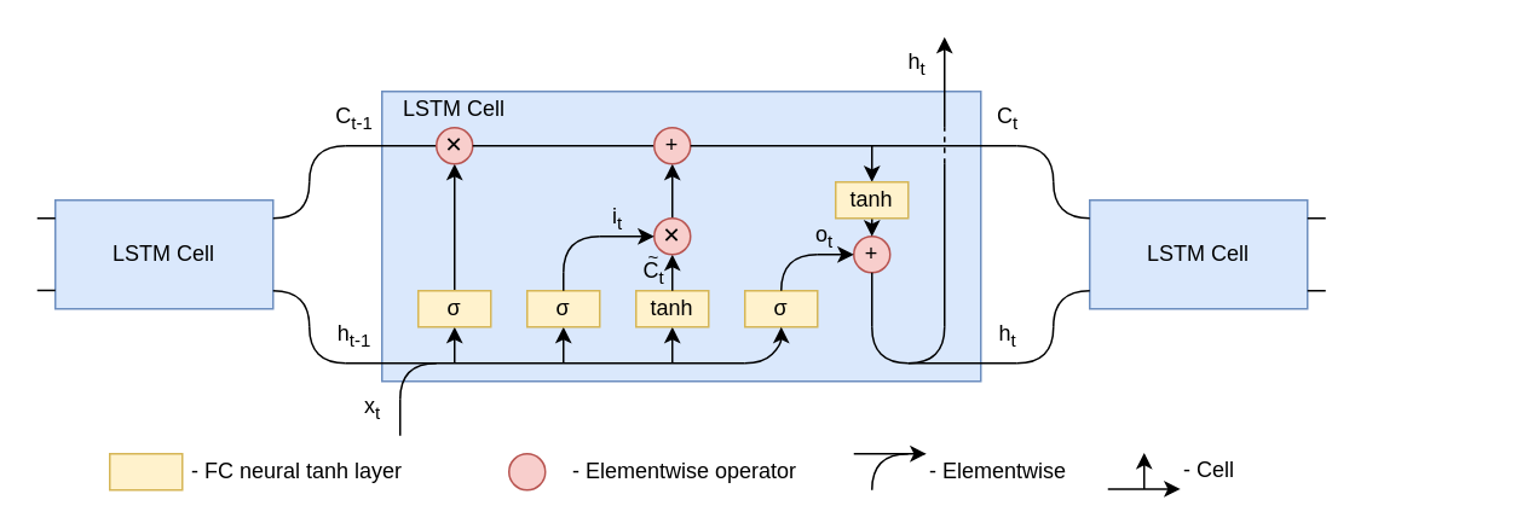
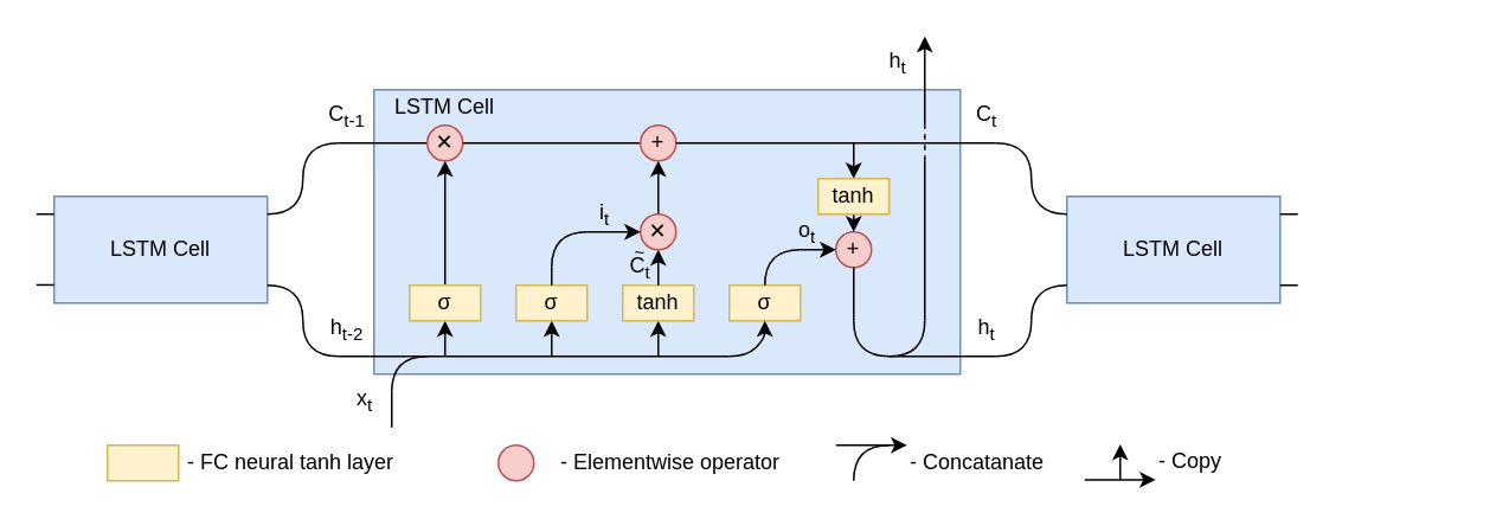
  <mxCell id="0" />
  <mxCell id="1" parent="0" />
  <mxCell id="2" value="" style="rounded=0;whiteSpace=wrap;html=1;fillColor=#dae8fc;strokeColor=#6c8ebf;" vertex="1" parent="1"><mxGeometry x="210" y="50" width="330" height="160" as="geometry" /></mxCell>
  <mxCell id="3" value="" style="endArrow=none;html=1;rounded=0;" edge="1" parent="1"><mxGeometry width="50" height="50" relative="1" as="geometry"><mxPoint x="190" y="200" as="sourcePoint" /><mxPoint x="410" y="200" as="targetPoint" /></mxGeometry></mxCell>
  <mxCell id="4" value="" style="endArrow=classic;html=1;rounded=0;endFill=1;" edge="1" parent="1"><mxGeometry width="50" height="50" relative="1" as="geometry"><mxPoint x="250" y="200" as="sourcePoint" /><mxPoint x="250" y="180" as="targetPoint" /></mxGeometry></mxCell>
  <mxCell id="5" style="edgeStyle=orthogonalEdgeStyle;rounded=0;orthogonalLoop=1;jettySize=auto;html=1;exitX=0.5;exitY=0;exitDx=0;exitDy=0;entryX=0.5;entryY=1;entryDx=0;entryDy=0;endArrow=classic;endFill=1;" edge="1" parent="1" source="6" target="16"><mxGeometry relative="1" as="geometry" /></mxCell>
  <mxCell id="6" value="σ" style="rounded=0;whiteSpace=wrap;html=1;fillColor=#fff2cc;strokeColor=#d6b656;" vertex="1" parent="1"><mxGeometry x="230" y="160" width="40" height="20" as="geometry" /></mxCell>
  <mxCell id="7" value="" style="endArrow=classic;html=1;rounded=0;endFill=1;" edge="1" parent="1"><mxGeometry width="50" height="50" relative="1" as="geometry"><mxPoint x="310" y="200" as="sourcePoint" /><mxPoint x="310" y="180" as="targetPoint" /></mxGeometry></mxCell>
  <mxCell id="8" value="σ" style="rounded=0;whiteSpace=wrap;html=1;fillColor=#fff2cc;strokeColor=#d6b656;" vertex="1" parent="1"><mxGeometry x="290" y="160" width="40" height="20" as="geometry" /></mxCell>
  <mxCell id="9" value="" style="endArrow=classic;html=1;rounded=0;endFill=1;" edge="1" parent="1"><mxGeometry width="50" height="50" relative="1" as="geometry"><mxPoint x="370" y="200" as="sourcePoint" /><mxPoint x="370" y="180" as="targetPoint" /></mxGeometry></mxCell>
  <mxCell id="10" value="tanh" style="rounded=0;whiteSpace=wrap;html=1;fillColor=#fff2cc;strokeColor=#d6b656;" vertex="1" parent="1"><mxGeometry x="350" y="160" width="40" height="20" as="geometry" /></mxCell>
  <mxCell id="11" value="" style="endArrow=classic;html=1;rounded=0;exitX=0.5;exitY=0;exitDx=0;exitDy=0;endFill=1;" edge="1" parent="1" source="10"><mxGeometry width="50" height="50" relative="1" as="geometry"><mxPoint x="350" y="160" as="sourcePoint" /><mxPoint x="370" y="140" as="targetPoint" /></mxGeometry></mxCell>
  <mxCell id="12" style="edgeStyle=orthogonalEdgeStyle;rounded=0;orthogonalLoop=1;jettySize=auto;html=1;exitX=0.5;exitY=0;exitDx=0;exitDy=0;entryX=0.5;entryY=1;entryDx=0;entryDy=0;endArrow=classic;endFill=1;" edge="1" parent="1" source="13" target="18"><mxGeometry relative="1" as="geometry" /></mxCell>
  <mxCell id="13" value="✕" style="ellipse;whiteSpace=wrap;html=1;aspect=fixed;fillColor=#f8cecc;strokeColor=#b85450;" vertex="1" parent="1"><mxGeometry x="360" y="120" width="20" height="20" as="geometry" /></mxCell>
  <mxCell id="14" value="" style="curved=1;endArrow=none;html=1;rounded=0;endFill=0;" edge="1" parent="1"><mxGeometry width="50" height="50" relative="1" as="geometry"><mxPoint x="310" y="150" as="sourcePoint" /><mxPoint x="330" y="130" as="targetPoint" /><Array as="points"><mxPoint x="310" y="130" /></Array></mxGeometry></mxCell>
  <mxCell id="15" value="" style="endArrow=none;html=1;rounded=0;entryX=0;entryY=0.5;entryDx=0;entryDy=0;" edge="1" parent="1" target="16"><mxGeometry width="50" height="50" relative="1" as="geometry"><mxPoint x="190" y="80" as="sourcePoint" /><mxPoint x="230" y="80" as="targetPoint" /></mxGeometry></mxCell>
  <mxCell id="16" value="✕" style="ellipse;whiteSpace=wrap;html=1;aspect=fixed;fillColor=#f8cecc;strokeColor=#b85450;" vertex="1" parent="1"><mxGeometry x="240" y="70" width="20" height="20" as="geometry" /></mxCell>
  <mxCell id="17" value="" style="endArrow=none;html=1;rounded=0;exitX=1;exitY=0.5;exitDx=0;exitDy=0;entryX=0;entryY=0.5;entryDx=0;entryDy=0;" edge="1" parent="1" source="16" target="18"><mxGeometry width="50" height="50" relative="1" as="geometry"><mxPoint x="300" y="70" as="sourcePoint" /><mxPoint x="350" y="80" as="targetPoint" /></mxGeometry></mxCell>
  <mxCell id="18" value="+" style="ellipse;whiteSpace=wrap;html=1;aspect=fixed;fillColor=#f8cecc;strokeColor=#b85450;" vertex="1" parent="1"><mxGeometry x="360" y="70" width="20" height="20" as="geometry" /></mxCell>
  <mxCell id="19" value="σ" style="rounded=0;whiteSpace=wrap;html=1;fillColor=#fff2cc;strokeColor=#d6b656;" vertex="1" parent="1"><mxGeometry x="410" y="160" width="40" height="20" as="geometry" /></mxCell>
  <mxCell id="20" value="" style="curved=1;endArrow=classic;html=1;rounded=0;entryX=0.5;entryY=1;entryDx=0;entryDy=0;" edge="1" parent="1" target="19"><mxGeometry width="50" height="50" relative="1" as="geometry"><mxPoint x="410" y="200" as="sourcePoint" /><mxPoint x="510" y="190" as="targetPoint" /><Array as="points"><mxPoint x="420" y="200" /><mxPoint x="430" y="190" /></Array></mxGeometry></mxCell>
  <mxCell id="21" value="" style="curved=1;endArrow=none;html=1;rounded=0;exitX=0.5;exitY=0;exitDx=0;exitDy=0;endFill=0;" edge="1" parent="1" source="19"><mxGeometry width="50" height="50" relative="1" as="geometry"><mxPoint x="439" y="140" as="sourcePoint" /><mxPoint x="450" y="140" as="targetPoint" /><Array as="points"><mxPoint x="430" y="150" /><mxPoint x="440" y="140" /></Array></mxGeometry></mxCell>
  <mxCell id="22" value="" style="endArrow=none;html=1;rounded=0;exitX=0.5;exitY=0;exitDx=0;exitDy=0;" edge="1" parent="1" source="8"><mxGeometry width="50" height="50" relative="1" as="geometry"><mxPoint x="370" y="170" as="sourcePoint" /><mxPoint x="310" y="150" as="targetPoint" /></mxGeometry></mxCell>
  <mxCell id="23" value="" style="endArrow=classic;html=1;rounded=0;entryX=0;entryY=0.5;entryDx=0;entryDy=0;" edge="1" parent="1" target="13"><mxGeometry width="50" height="50" relative="1" as="geometry"><mxPoint x="330" y="130" as="sourcePoint" /><mxPoint x="330" y="100" as="targetPoint" /></mxGeometry></mxCell>
  <mxCell id="24" value="+" style="ellipse;whiteSpace=wrap;html=1;aspect=fixed;fillColor=#f8cecc;strokeColor=#b85450;" vertex="1" parent="1"><mxGeometry x="470" y="130" width="20" height="20" as="geometry" /></mxCell>
  <mxCell id="25" value="" style="endArrow=classic;html=1;rounded=0;entryX=0;entryY=0.5;entryDx=0;entryDy=0;" edge="1" parent="1" target="24"><mxGeometry width="50" height="50" relative="1" as="geometry"><mxPoint x="450" y="140" as="sourcePoint" /><mxPoint x="550" y="180" as="targetPoint" /></mxGeometry></mxCell>
  <mxCell id="26" value="" style="endArrow=classic;html=1;rounded=0;" edge="1" parent="1"><mxGeometry width="50" height="50" relative="1" as="geometry"><mxPoint x="480" y="80" as="sourcePoint" /><mxPoint x="480" y="100" as="targetPoint" /></mxGeometry></mxCell>
  <mxCell id="27" style="edgeStyle=orthogonalEdgeStyle;rounded=0;orthogonalLoop=1;jettySize=auto;html=1;exitX=0.5;exitY=1;exitDx=0;exitDy=0;entryX=0.5;entryY=0;entryDx=0;entryDy=0;endArrow=classic;endFill=1;" edge="1" parent="1" source="28" target="24"><mxGeometry relative="1" as="geometry" /></mxCell>
  <mxCell id="28" value="tanh" style="rounded=0;whiteSpace=wrap;html=1;fillColor=#fff2cc;strokeColor=#d6b656;" vertex="1" parent="1"><mxGeometry x="460" y="100" width="40" height="20" as="geometry" /></mxCell>
  <mxCell id="29" value="" style="curved=1;endArrow=none;html=1;rounded=0;endFill=0;" edge="1" parent="1"><mxGeometry width="50" height="50" relative="1" as="geometry"><mxPoint x="480" y="180" as="sourcePoint" /><mxPoint x="500" y="200" as="targetPoint" /><Array as="points"><mxPoint x="480" y="190" /><mxPoint x="490" y="200" /></Array></mxGeometry></mxCell>
  <mxCell id="30" value="" style="endArrow=none;html=1;rounded=0;exitX=0.5;exitY=1;exitDx=0;exitDy=0;" edge="1" parent="1" source="24"><mxGeometry width="50" height="50" relative="1" as="geometry"><mxPoint x="490" y="210" as="sourcePoint" /><mxPoint x="480" y="180" as="targetPoint" /></mxGeometry></mxCell>
  <mxCell id="31" value="" style="curved=1;endArrow=none;html=1;rounded=0;endFill=0;" edge="1" parent="1"><mxGeometry width="50" height="50" relative="1" as="geometry"><mxPoint x="220" y="220" as="sourcePoint" /><mxPoint x="240" y="200" as="targetPoint" /><Array as="points"><mxPoint x="220" y="200" /></Array></mxGeometry></mxCell>
  <mxCell id="32" value="" style="endArrow=none;html=1;rounded=0;" edge="1" parent="1"><mxGeometry width="50" height="50" relative="1" as="geometry"><mxPoint x="220" y="240" as="sourcePoint" /><mxPoint x="220" y="220" as="targetPoint" /></mxGeometry></mxCell>
  <mxCell id="33" value="LSTM Cell" style="rounded=0;whiteSpace=wrap;html=1;fillColor=#dae8fc;strokeColor=#6c8ebf;" vertex="1" parent="1"><mxGeometry x="30" y="110" width="120" height="60" as="geometry" /></mxCell>
  <mxCell id="34" value="" style="curved=1;endArrow=none;html=1;rounded=0;endFill=0;" edge="1" parent="1"><mxGeometry width="50" height="50" relative="1" as="geometry"><mxPoint x="170" y="100" as="sourcePoint" /><mxPoint x="190" y="80" as="targetPoint" /><Array as="points"><mxPoint x="170" y="90" /><mxPoint x="180" y="80" /></Array></mxGeometry></mxCell>
  <mxCell id="35" value="" style="curved=1;endArrow=none;html=1;rounded=0;endFill=0;" edge="1" parent="1"><mxGeometry width="50" height="50" relative="1" as="geometry"><mxPoint x="170" y="180" as="sourcePoint" /><mxPoint x="190" y="200" as="targetPoint" /><Array as="points"><mxPoint x="170" y="190" /><mxPoint x="180" y="200" /></Array></mxGeometry></mxCell>
  <mxCell id="36" value="" style="curved=1;endArrow=none;html=1;rounded=0;endFill=0;" edge="1" parent="1"><mxGeometry width="50" height="50" relative="1" as="geometry"><mxPoint x="580" y="100" as="sourcePoint" /><mxPoint x="560" y="80" as="targetPoint" /><Array as="points"><mxPoint x="580" y="90" /><mxPoint x="570" y="80" /></Array></mxGeometry></mxCell>
  <mxCell id="37" value="" style="curved=1;endArrow=none;html=1;rounded=0;endFill=0;" edge="1" parent="1"><mxGeometry width="50" height="50" relative="1" as="geometry"><mxPoint x="580" y="180" as="sourcePoint" /><mxPoint x="560" y="200" as="targetPoint" /><Array as="points"><mxPoint x="580" y="190" /><mxPoint x="570" y="200" /></Array></mxGeometry></mxCell>
  <mxCell id="38" value="" style="curved=1;endArrow=none;html=1;rounded=0;endFill=0;" edge="1" parent="1"><mxGeometry width="50" height="50" relative="1" as="geometry"><mxPoint x="170" y="100" as="sourcePoint" /><mxPoint x="150" y="120" as="targetPoint" /><Array as="points"><mxPoint x="170" y="110" /><mxPoint x="160" y="120" /></Array></mxGeometry></mxCell>
  <mxCell id="39" value="" style="curved=1;endArrow=none;html=1;rounded=0;endFill=0;" edge="1" parent="1"><mxGeometry width="50" height="50" relative="1" as="geometry"><mxPoint x="170" y="180" as="sourcePoint" /><mxPoint x="150" y="160" as="targetPoint" /><Array as="points"><mxPoint x="170" y="170" /><mxPoint x="160" y="160" /></Array></mxGeometry></mxCell>
  <mxCell id="40" value="LSTM Cell" style="rounded=0;whiteSpace=wrap;html=1;fillColor=#dae8fc;strokeColor=#6c8ebf;" vertex="1" parent="1"><mxGeometry x="600" y="110" width="120" height="60" as="geometry" /></mxCell>
  <mxCell id="41" value="" style="curved=1;endArrow=none;html=1;rounded=0;endFill=0;" edge="1" parent="1"><mxGeometry width="50" height="50" relative="1" as="geometry"><mxPoint x="580" y="180" as="sourcePoint" /><mxPoint x="600" y="160" as="targetPoint" /><Array as="points"><mxPoint x="580" y="170" /><mxPoint x="590" y="160" /></Array></mxGeometry></mxCell>
  <mxCell id="42" value="" style="curved=1;endArrow=none;html=1;rounded=0;endFill=0;" edge="1" parent="1"><mxGeometry width="50" height="50" relative="1" as="geometry"><mxPoint x="580" y="100" as="sourcePoint" /><mxPoint x="600" y="120" as="targetPoint" /><Array as="points"><mxPoint x="580" y="110" /><mxPoint x="590" y="120" /></Array></mxGeometry></mxCell>
  <mxCell id="43" value="LSTM Cell" style="text;html=1;strokeColor=none;fillColor=none;align=center;verticalAlign=middle;whiteSpace=wrap;rounded=0;" vertex="1" parent="1"><mxGeometry x="210" y="50" width="80" height="20" as="geometry" /></mxCell>
- <mxCell id="44" value="h&lt;sub&gt;t-1&lt;/sub&gt;" style="text;html=1;strokeColor=none;fillColor=none;align=center;verticalAlign=middle;whiteSpace=wrap;rounded=0;" vertex="1" parent="1"><mxGeometry x="180" y="170" width="30" height="30" as="geometry" /></mxCell>
+ <mxCell id="44" value="h&lt;sub&gt;t-2&lt;/sub&gt;" style="text;html=1;strokeColor=none;fillColor=none;align=center;verticalAlign=middle;whiteSpace=wrap;rounded=0;" vertex="1" parent="1"><mxGeometry x="180" y="170" width="30" height="30" as="geometry" /></mxCell>
  <mxCell id="45" value="C&lt;sub&gt;t-1&lt;/sub&gt;" style="text;html=1;strokeColor=none;fillColor=none;align=center;verticalAlign=middle;whiteSpace=wrap;rounded=0;" vertex="1" parent="1"><mxGeometry x="180" y="50" width="30" height="30" as="geometry" /></mxCell>
  <mxCell id="46" value="x&lt;sub&gt;t&lt;/sub&gt;" style="text;html=1;strokeColor=none;fillColor=none;align=center;verticalAlign=middle;whiteSpace=wrap;rounded=0;" vertex="1" parent="1"><mxGeometry x="190" y="210" width="30" height="30" as="geometry" /></mxCell>
  <mxCell id="47" value="C&lt;sub&gt;t&lt;/sub&gt;" style="text;html=1;strokeColor=none;fillColor=none;align=center;verticalAlign=middle;whiteSpace=wrap;rounded=0;" vertex="1" parent="1"><mxGeometry x="540" y="50" width="30" height="30" as="geometry" /></mxCell>
  <mxCell id="48" value="h&lt;sub&gt;t&lt;/sub&gt;" style="text;html=1;strokeColor=none;fillColor=none;align=center;verticalAlign=middle;whiteSpace=wrap;rounded=0;" vertex="1" parent="1"><mxGeometry x="540" y="170" width="30" height="30" as="geometry" /></mxCell>
  <mxCell id="49" value="" style="endArrow=none;html=1;rounded=0;" edge="1" parent="1"><mxGeometry width="50" height="50" relative="1" as="geometry"><mxPoint x="500" y="200" as="sourcePoint" /><mxPoint x="560" y="200" as="targetPoint" /></mxGeometry></mxCell>
  <mxCell id="50" value="" style="endArrow=none;html=1;rounded=0;exitX=1;exitY=0.5;exitDx=0;exitDy=0;" edge="1" parent="1" source="18"><mxGeometry width="50" height="50" relative="1" as="geometry"><mxPoint x="530" y="90" as="sourcePoint" /><mxPoint x="560" y="80" as="targetPoint" /></mxGeometry></mxCell>
  <mxCell id="51" value="" style="curved=1;endArrow=none;html=1;rounded=0;endFill=0;" edge="1" parent="1"><mxGeometry width="50" height="50" relative="1" as="geometry"><mxPoint x="520" y="180" as="sourcePoint" /><mxPoint x="500" y="200" as="targetPoint" /><Array as="points"><mxPoint x="520" y="190" /><mxPoint x="510" y="200" /></Array></mxGeometry></mxCell>
  <mxCell id="52" value="" style="endArrow=classic;html=1;rounded=0;entryX=1;entryY=0;entryDx=0;entryDy=0;endFill=1;" edge="1" parent="1" target="57"><mxGeometry width="50" height="50" relative="1" as="geometry"><mxPoint x="520" y="70" as="sourcePoint" /><mxPoint x="520" y="10" as="targetPoint" /></mxGeometry></mxCell>
  <mxCell id="53" value="" style="endArrow=none;html=1;rounded=0;entryX=-0.004;entryY=0.149;entryDx=0;entryDy=0;entryPerimeter=0;" edge="1" parent="1"><mxGeometry width="50" height="50" relative="1" as="geometry"><mxPoint x="20" y="159.81" as="sourcePoint" /><mxPoint x="30" y="159.81" as="targetPoint" /></mxGeometry></mxCell>
  <mxCell id="54" value="" style="endArrow=none;html=1;rounded=0;" edge="1" parent="1"><mxGeometry width="50" height="50" relative="1" as="geometry"><mxPoint x="720" y="160.06" as="sourcePoint" /><mxPoint x="730" y="160" as="targetPoint" /></mxGeometry></mxCell>
  <mxCell id="55" value="" style="endArrow=none;html=1;rounded=0;" edge="1" parent="1"><mxGeometry width="50" height="50" relative="1" as="geometry"><mxPoint x="720" y="120.06" as="sourcePoint" /><mxPoint x="730" y="120" as="targetPoint" /></mxGeometry></mxCell>
  <mxCell id="56" value="" style="endArrow=none;html=1;rounded=0;entryX=-0.004;entryY=0.149;entryDx=0;entryDy=0;entryPerimeter=0;" edge="1" parent="1"><mxGeometry width="50" height="50" relative="1" as="geometry"><mxPoint x="20" y="120" as="sourcePoint" /><mxPoint x="30" y="120" as="targetPoint" /></mxGeometry></mxCell>
  <mxCell id="57" value="h&lt;sub&gt;t&lt;/sub&gt;" style="text;html=1;strokeColor=none;fillColor=none;align=center;verticalAlign=middle;whiteSpace=wrap;rounded=0;" vertex="1" parent="1"><mxGeometry x="490" y="20" width="30" height="30" as="geometry" /></mxCell>
  <mxCell id="58" value="" style="rounded=0;whiteSpace=wrap;html=1;fillColor=#fff2cc;strokeColor=#d6b656;" vertex="1" parent="1"><mxGeometry x="60" y="250" width="40" height="20" as="geometry" /></mxCell>
  <mxCell id="59" value="&amp;nbsp;- FC neural tanh layer" style="text;html=1;strokeColor=none;fillColor=none;align=left;verticalAlign=middle;whiteSpace=wrap;rounded=0;" vertex="1" parent="1"><mxGeometry x="100" y="250" width="170" height="20" as="geometry" /></mxCell>
  <mxCell id="60" value="" style="ellipse;whiteSpace=wrap;html=1;aspect=fixed;fillColor=#f8cecc;strokeColor=#b85450;" vertex="1" parent="1"><mxGeometry x="280" y="250" width="20" height="20" as="geometry" /></mxCell>
  <mxCell id="61" value="&amp;nbsp;- Elementwise operator" style="text;html=1;strokeColor=none;fillColor=none;align=left;verticalAlign=middle;whiteSpace=wrap;rounded=0;" vertex="1" parent="1"><mxGeometry x="310" y="250" width="170" height="20" as="geometry" /></mxCell>
  <mxCell id="62" value="" style="curved=1;endArrow=none;html=1;rounded=0;endFill=0;" edge="1" parent="1"><mxGeometry width="50" height="50" relative="1" as="geometry"><mxPoint x="480" y="270" as="sourcePoint" /><mxPoint x="500" y="250" as="targetPoint" /><Array as="points"><mxPoint x="480" y="250" /></Array></mxGeometry></mxCell>
  <mxCell id="63" value="" style="endArrow=classic;html=1;rounded=0;endFill=1;" edge="1" parent="1"><mxGeometry width="50" height="50" relative="1" as="geometry"><mxPoint x="470" y="250" as="sourcePoint" /><mxPoint x="510" y="250" as="targetPoint" /></mxGeometry></mxCell>
- <mxCell id="64" value="- Elementwise" style="text;html=1;strokeColor=none;fillColor=none;align=left;verticalAlign=middle;whiteSpace=wrap;rounded=0;" vertex="1" parent="1"><mxGeometry x="510" y="250" width="170" height="20" as="geometry" /></mxCell>
+ <mxCell id="64" value="- Concatanate" style="text;html=1;strokeColor=none;fillColor=none;align=left;verticalAlign=middle;whiteSpace=wrap;rounded=0;" vertex="1" parent="1"><mxGeometry x="510" y="250" width="170" height="20" as="geometry" /></mxCell>
  <mxCell id="65" value="" style="endArrow=classic;html=1;rounded=0;endFill=1;" edge="1" parent="1"><mxGeometry width="50" height="50" relative="1" as="geometry"><mxPoint x="630" y="269.43" as="sourcePoint" /><mxPoint x="630" y="249.43" as="targetPoint" /></mxGeometry></mxCell>
  <mxCell id="66" value="" style="endArrow=classic;html=1;rounded=0;endFill=1;" edge="1" parent="1"><mxGeometry width="50" height="50" relative="1" as="geometry"><mxPoint x="610" y="269.43" as="sourcePoint" /><mxPoint x="650" y="269.43" as="targetPoint" /></mxGeometry></mxCell>
- <mxCell id="67" value="- Cell" style="text;html=1;strokeColor=none;fillColor=none;align=left;verticalAlign=middle;whiteSpace=wrap;rounded=0;" vertex="1" parent="1"><mxGeometry x="650" y="249.43" width="170" height="20" as="geometry" /></mxCell>
+ <mxCell id="67" value="- Copy" style="text;html=1;strokeColor=none;fillColor=none;align=left;verticalAlign=middle;whiteSpace=wrap;rounded=0;" vertex="1" parent="1"><mxGeometry x="650" y="249.43" width="170" height="20" as="geometry" /></mxCell>
  <mxCell id="68" value="" style="endArrow=none;html=1;rounded=0;" edge="1" parent="1"><mxGeometry width="50" height="50" relative="1" as="geometry"><mxPoint x="520" y="180" as="sourcePoint" /><mxPoint x="520" y="90" as="targetPoint" /></mxGeometry></mxCell>
  <mxCell id="69" value="" style="endArrow=none;dashed=1;html=1;rounded=0;" edge="1" parent="1"><mxGeometry width="50" height="50" relative="1" as="geometry"><mxPoint x="520" y="90" as="sourcePoint" /><mxPoint x="520" y="70" as="targetPoint" /></mxGeometry></mxCell>
  <mxCell id="70" value="i&lt;sub&gt;t&lt;/sub&gt;" style="text;html=1;strokeColor=none;fillColor=none;align=center;verticalAlign=middle;whiteSpace=wrap;rounded=0;" vertex="1" parent="1"><mxGeometry x="330" y="110" width="20" height="20" as="geometry" /></mxCell>
  <mxCell id="71" value="C&lt;sub&gt;t&lt;/sub&gt;" style="text;html=1;strokeColor=none;fillColor=none;align=center;verticalAlign=middle;whiteSpace=wrap;rounded=0;" vertex="1" parent="1"><mxGeometry x="350" y="140" width="20" height="20" as="geometry" /></mxCell>
  <mxCell id="72" value="o&lt;sub&gt;t&lt;/sub&gt;" style="text;html=1;strokeColor=none;fillColor=none;align=center;verticalAlign=middle;whiteSpace=wrap;rounded=0;" vertex="1" parent="1"><mxGeometry x="444" y="120" width="20" height="20" as="geometry" /></mxCell>
  <mxCell id="73" value="&lt;div style=&quot;font-size: 11px&quot;&gt;&lt;font style=&quot;font-size: 10px&quot;&gt;~&lt;/font&gt; &lt;/div&gt;" style="text;html=1;strokeColor=none;fillColor=none;align=center;verticalAlign=middle;whiteSpace=wrap;rounded=0;" vertex="1" parent="1"><mxGeometry x="350" y="140" width="20" as="geometry" /></mxCell>
